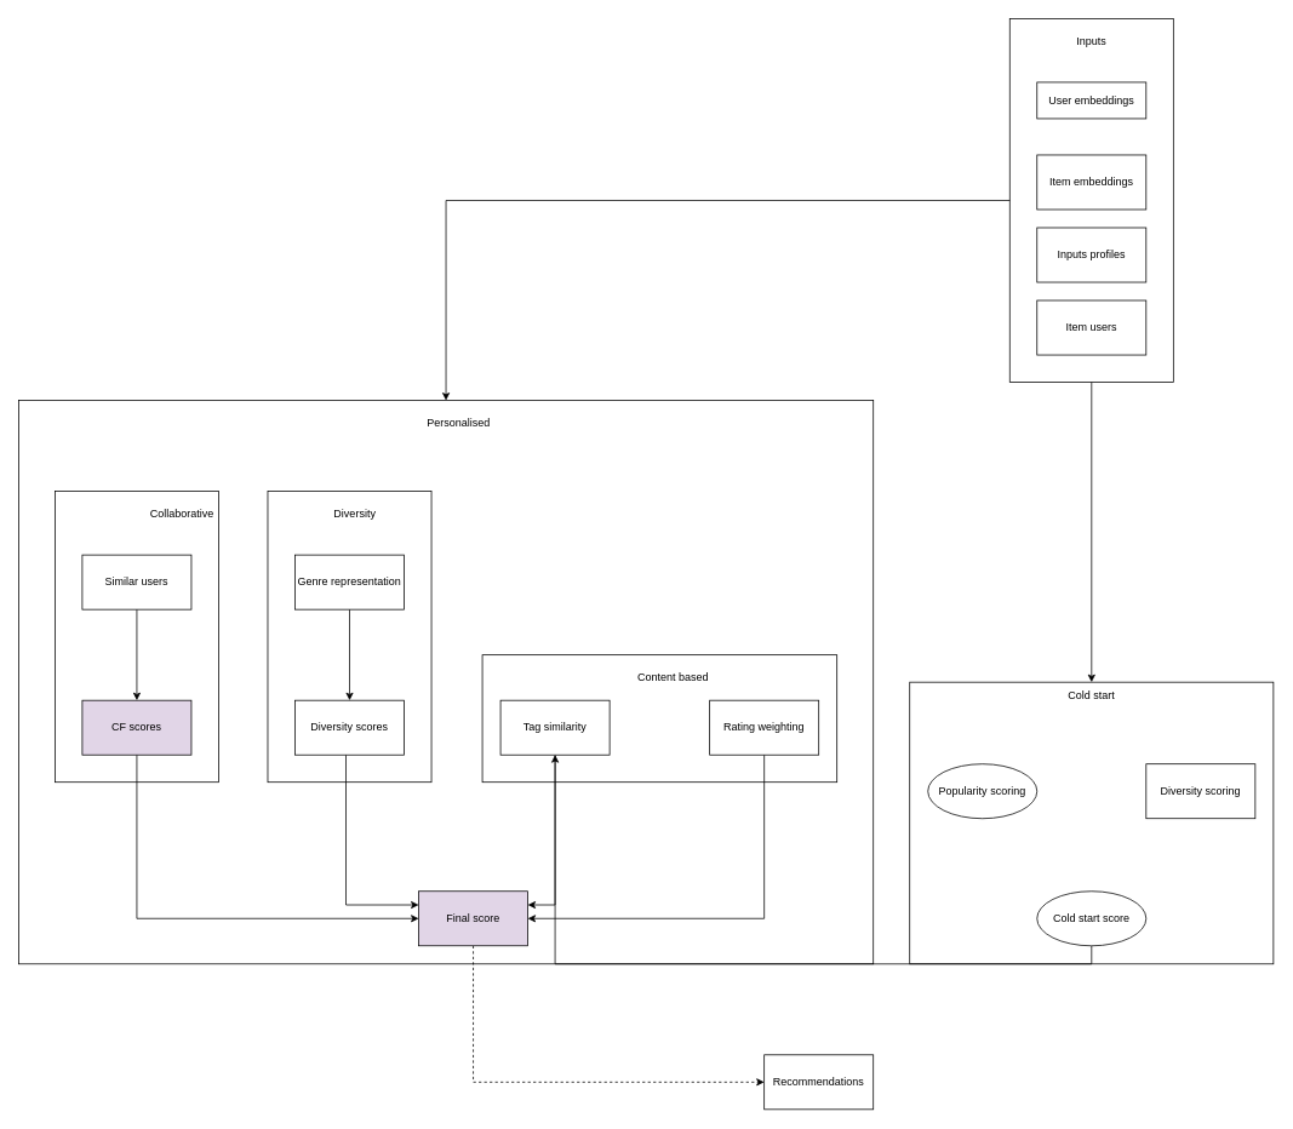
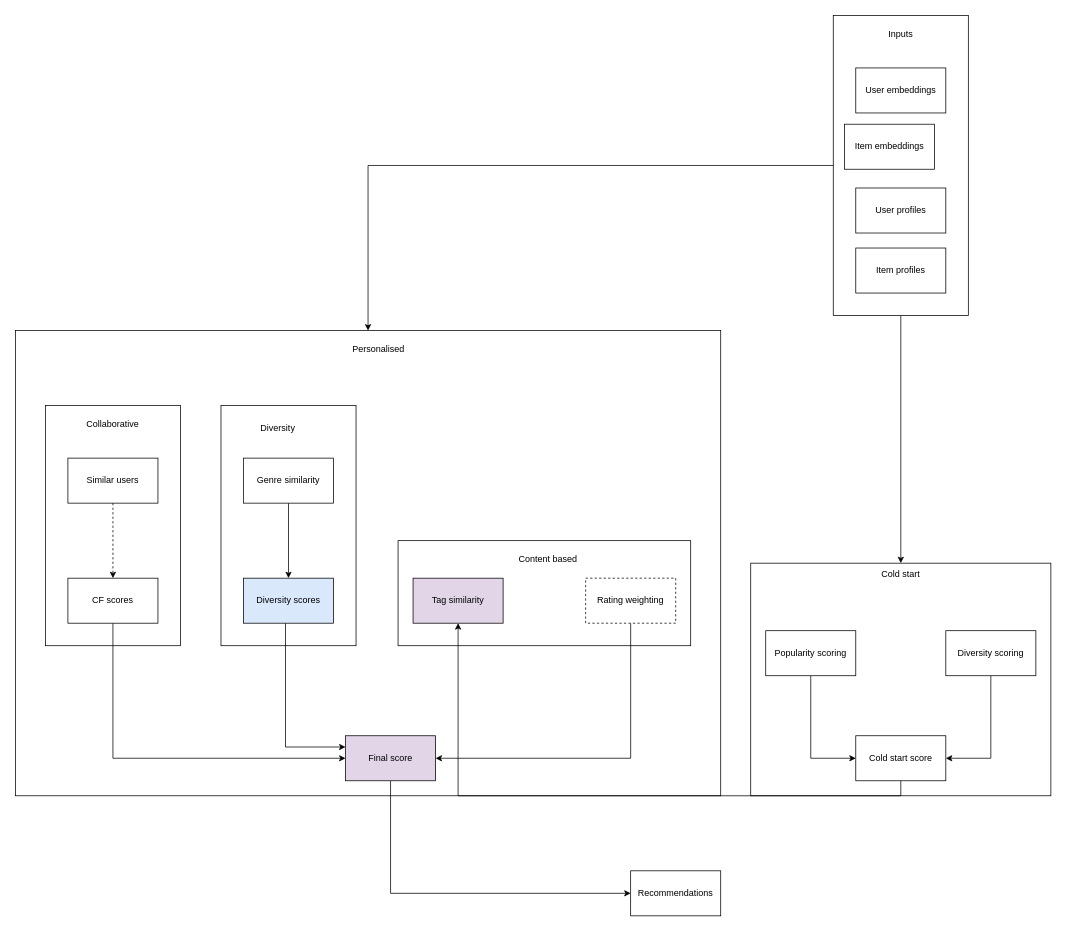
  <mxCell id="0" />
  <mxCell id="1" parent="0" />
- <mxCell id="2" style="edgeStyle=orthogonalEdgeStyle;rounded=0;orthogonalLoop=1;jettySize=auto;html=1;entryX=0.5;entryY=0;entryDx=0;entryDy=0;" edge="1" parent="1" source="3" target="7"><mxGeometry relative="1" as="geometry" /></mxCell>
+ <mxCell id="2" style="edgeStyle=orthogonalEdgeStyle;rounded=0;orthogonalLoop=1;jettySize=auto;html=1;entryX=0.5;entryY=0;entryDx=0;entryDy=0;dashed=1;" edge="1" parent="1" source="3" target="7"><mxGeometry relative="1" as="geometry" /></mxCell>
  <mxCell id="3" value="Similar users" style="rounded=0;whiteSpace=wrap;html=1;" vertex="1" parent="1"><mxGeometry x="90" y="610" width="120" height="60" as="geometry" /></mxCell>
  <mxCell id="4" style="edgeStyle=orthogonalEdgeStyle;rounded=0;orthogonalLoop=1;jettySize=auto;html=1;entryX=0.5;entryY=0;entryDx=0;entryDy=0;" edge="1" parent="1" source="5" target="9"><mxGeometry relative="1" as="geometry" /></mxCell>
- <mxCell id="5" value="Genre representation" style="rounded=0;whiteSpace=wrap;html=1;" vertex="1" parent="1"><mxGeometry x="324" y="610" width="120" height="60" as="geometry" /></mxCell>
+ <mxCell id="5" value="Genre similarity" style="rounded=0;whiteSpace=wrap;html=1;" vertex="1" parent="1"><mxGeometry x="324" y="610" width="120" height="60" as="geometry" /></mxCell>
  <mxCell id="6" style="edgeStyle=orthogonalEdgeStyle;rounded=0;orthogonalLoop=1;jettySize=auto;html=1;entryX=0;entryY=0.5;entryDx=0;entryDy=0;" edge="1" parent="1" source="7" target="15"><mxGeometry relative="1" as="geometry"><Array as="points"><mxPoint x="150" y="1010" /></Array></mxGeometry></mxCell>
- <mxCell id="7" value="CF scores" style="rounded=0;whiteSpace=wrap;html=1;fillColor=#e1d5e7;" vertex="1" parent="1"><mxGeometry x="90" y="770" width="120" height="60" as="geometry" /></mxCell>
+ <mxCell id="7" value="CF scores" style="rounded=0;whiteSpace=wrap;html=1;" vertex="1" parent="1"><mxGeometry x="90" y="770" width="120" height="60" as="geometry" /></mxCell>
  <mxCell id="8" style="edgeStyle=orthogonalEdgeStyle;rounded=0;orthogonalLoop=1;jettySize=auto;html=1;entryX=0;entryY=0.25;entryDx=0;entryDy=0;" edge="1" parent="1" source="9" target="15"><mxGeometry relative="1" as="geometry"><Array as="points"><mxPoint x="380" y="995" /></Array></mxGeometry></mxCell>
- <mxCell id="9" value="Diversity scores" style="rounded=0;whiteSpace=wrap;html=1;" vertex="1" parent="1"><mxGeometry x="324" y="770" width="120" height="60" as="geometry" /></mxCell>
- <mxCell id="10" style="edgeStyle=orthogonalEdgeStyle;rounded=0;orthogonalLoop=1;jettySize=auto;html=1;entryX=1;entryY=0.25;entryDx=0;entryDy=0;" edge="1" parent="1" source="11" target="15"><mxGeometry relative="1" as="geometry" /></mxCell>
- <mxCell id="11" value="Tag similarity" style="rounded=0;whiteSpace=wrap;html=1;" vertex="1" parent="1"><mxGeometry x="550" y="770" width="120" height="60" as="geometry" /></mxCell>
+ <mxCell id="9" value="Diversity scores" style="rounded=0;whiteSpace=wrap;html=1;fillColor=#dae8fc;" vertex="1" parent="1"><mxGeometry x="324" y="770" width="120" height="60" as="geometry" /></mxCell>
+ <mxCell id="11" value="Tag similarity" style="rounded=0;whiteSpace=wrap;html=1;fillColor=#e1d5e7;" vertex="1" parent="1"><mxGeometry x="550" y="770" width="120" height="60" as="geometry" /></mxCell>
  <mxCell id="12" style="edgeStyle=orthogonalEdgeStyle;rounded=0;orthogonalLoop=1;jettySize=auto;html=1;entryX=1;entryY=0.5;entryDx=0;entryDy=0;" edge="1" parent="1" source="13" target="15"><mxGeometry relative="1" as="geometry"><Array as="points"><mxPoint x="840" y="1010" /></Array></mxGeometry></mxCell>
- <mxCell id="13" value="Rating weighting" style="rounded=0;whiteSpace=wrap;html=1;" vertex="1" parent="1"><mxGeometry x="780" y="770" width="120" height="60" as="geometry" /></mxCell>
- <mxCell id="14" style="edgeStyle=orthogonalEdgeStyle;rounded=0;orthogonalLoop=1;jettySize=auto;html=1;entryX=0;entryY=0.5;entryDx=0;entryDy=0;dashed=1;" edge="1" parent="1" source="15" target="35"><mxGeometry relative="1" as="geometry"><Array as="points"><mxPoint x="520" y="1190" /></Array></mxGeometry></mxCell>
+ <mxCell id="13" value="Rating weighting" style="rounded=0;whiteSpace=wrap;html=1;dashed=1;" vertex="1" parent="1"><mxGeometry x="780" y="770" width="120" height="60" as="geometry" /></mxCell>
+ <mxCell id="14" style="edgeStyle=orthogonalEdgeStyle;rounded=0;orthogonalLoop=1;jettySize=auto;html=1;entryX=0;entryY=0.5;entryDx=0;entryDy=0;" edge="1" parent="1" source="15" target="35"><mxGeometry relative="1" as="geometry"><Array as="points"><mxPoint x="520" y="1190" /></Array></mxGeometry></mxCell>
  <mxCell id="15" value="Final score" style="rounded=0;whiteSpace=wrap;html=1;fillColor=#e1d5e7;" vertex="1" parent="1"><mxGeometry x="460" y="980" width="120" height="60" as="geometry" /></mxCell>
  <mxCell id="16" value="" style="rounded=0;whiteSpace=wrap;html=1;fillColor=none;" vertex="1" parent="1"><mxGeometry x="60" y="540" width="180" height="320" as="geometry" /></mxCell>
- <mxCell id="17" value="Collaborative" style="text;html=1;align=center;verticalAlign=middle;whiteSpace=wrap;rounded=0;" vertex="1" parent="1"><mxGeometry x="170" y="550" width="60" height="30" as="geometry" /></mxCell>
- <mxCell id="18" value="Diversity" style="text;html=1;align=center;verticalAlign=middle;whiteSpace=wrap;rounded=0;" vertex="1" parent="1"><mxGeometry x="360" y="550" width="60" height="30" as="geometry" /></mxCell>
- <mxCell id="19" value="Content based" style="text;html=1;align=center;verticalAlign=middle;whiteSpace=wrap;rounded=0;" vertex="1" parent="1"><mxGeometry x="690" y="730" width="100" height="30" as="geometry" /></mxCell>
- <mxCell id="21" value="Popularity scoring" style="ellipse;whiteSpace=wrap;html=1;" vertex="1" parent="1"><mxGeometry x="1020" y="840" width="120" height="60" as="geometry" /></mxCell>
+ <mxCell id="17" value="Collaborative" style="text;html=1;align=center;verticalAlign=middle;whiteSpace=wrap;rounded=0;" vertex="1" parent="1"><mxGeometry x="120" y="550" width="60" height="30" as="geometry" /></mxCell>
+ <mxCell id="18" value="Diversity" style="text;html=1;align=center;verticalAlign=middle;whiteSpace=wrap;rounded=0;" vertex="1" parent="1"><mxGeometry x="340" y="555" width="60" height="30" as="geometry" /></mxCell>
+ <mxCell id="19" value="Content based" style="text;html=1;align=center;verticalAlign=middle;whiteSpace=wrap;rounded=0;" vertex="1" parent="1"><mxGeometry x="680" y="730" width="100" height="30" as="geometry" /></mxCell>
+ <mxCell id="20" style="edgeStyle=orthogonalEdgeStyle;rounded=0;orthogonalLoop=1;jettySize=auto;html=1;entryX=0;entryY=0.5;entryDx=0;entryDy=0;" edge="1" parent="1" source="21" target="26"><mxGeometry relative="1" as="geometry" /></mxCell>
+ <mxCell id="21" value="Popularity scoring" style="rounded=0;whiteSpace=wrap;html=1;" vertex="1" parent="1"><mxGeometry x="1020" y="840" width="120" height="60" as="geometry" /></mxCell>
+ <mxCell id="22" style="edgeStyle=orthogonalEdgeStyle;rounded=0;orthogonalLoop=1;jettySize=auto;html=1;entryX=1;entryY=0.5;entryDx=0;entryDy=0;" edge="1" parent="1" source="23" target="26"><mxGeometry relative="1" as="geometry" /></mxCell>
  <mxCell id="23" value="Diversity scoring" style="rounded=0;whiteSpace=wrap;html=1;" vertex="1" parent="1"><mxGeometry x="1260" y="840" width="120" height="60" as="geometry" /></mxCell>
  <mxCell id="24" value="Cold start" style="text;html=1;align=center;verticalAlign=middle;whiteSpace=wrap;rounded=0;" vertex="1" parent="1"><mxGeometry x="1150" y="750" width="100" height="30" as="geometry" /></mxCell>
  <mxCell id="25" style="edgeStyle=orthogonalEdgeStyle;rounded=0;orthogonalLoop=1;jettySize=auto;html=1;exitX=0.5;exitY=1;exitDx=0;exitDy=0;" edge="1" parent="1" source="26" target="11"><mxGeometry relative="1" as="geometry" /></mxCell>
- <mxCell id="26" value="Cold start score" style="ellipse;whiteSpace=wrap;html=1;" vertex="1" parent="1"><mxGeometry x="1140" y="980" width="120" height="60" as="geometry" /></mxCell>
- <mxCell id="27" value="User embeddings" style="rounded=0;whiteSpace=wrap;html=1;" vertex="1" parent="1"><mxGeometry x="1140" y="90" width="120" height="40" as="geometry" /></mxCell>
- <mxCell id="28" value="Item embeddings" style="rounded=0;whiteSpace=wrap;html=1;" vertex="1" parent="1"><mxGeometry x="1140" y="170" width="120" height="60" as="geometry" /></mxCell>
+ <mxCell id="26" value="Cold start score" style="rounded=0;whiteSpace=wrap;html=1;" vertex="1" parent="1"><mxGeometry x="1140" y="980" width="120" height="60" as="geometry" /></mxCell>
+ <mxCell id="27" value="User embeddings" style="rounded=0;whiteSpace=wrap;html=1;" vertex="1" parent="1"><mxGeometry x="1140" y="90" width="120" height="60" as="geometry" /></mxCell>
+ <mxCell id="28" value="Item embeddings" style="rounded=0;whiteSpace=wrap;html=1;" vertex="1" parent="1"><mxGeometry x="1125" y="165" width="120" height="60" as="geometry" /></mxCell>
  <mxCell id="29" value="Inputs" style="text;html=1;align=center;verticalAlign=middle;whiteSpace=wrap;rounded=0;" vertex="1" parent="1"><mxGeometry x="1170" y="30" width="60" height="30" as="geometry" /></mxCell>
- <mxCell id="30" value="Inputs profiles" style="rounded=0;whiteSpace=wrap;html=1;" vertex="1" parent="1"><mxGeometry x="1140" y="250" width="120" height="60" as="geometry" /></mxCell>
- <mxCell id="31" value="Item users" style="rounded=0;whiteSpace=wrap;html=1;" vertex="1" parent="1"><mxGeometry x="1140" y="330" width="120" height="60" as="geometry" /></mxCell>
+ <mxCell id="30" value="User profiles" style="rounded=0;whiteSpace=wrap;html=1;" vertex="1" parent="1"><mxGeometry x="1140" y="250" width="120" height="60" as="geometry" /></mxCell>
+ <mxCell id="31" value="Item profiles" style="rounded=0;whiteSpace=wrap;html=1;" vertex="1" parent="1"><mxGeometry x="1140" y="330" width="120" height="60" as="geometry" /></mxCell>
  <mxCell id="32" style="edgeStyle=orthogonalEdgeStyle;rounded=0;orthogonalLoop=1;jettySize=auto;html=1;entryX=0.5;entryY=0;entryDx=0;entryDy=0;" edge="1" parent="1" source="34" target="39"><mxGeometry relative="1" as="geometry" /></mxCell>
  <mxCell id="33" style="edgeStyle=orthogonalEdgeStyle;rounded=0;orthogonalLoop=1;jettySize=auto;html=1;entryX=0.5;entryY=0;entryDx=0;entryDy=0;" edge="1" parent="1" source="34" target="38"><mxGeometry relative="1" as="geometry" /></mxCell>
  <mxCell id="34" value="" style="rounded=0;whiteSpace=wrap;html=1;fillColor=none;" vertex="1" parent="1"><mxGeometry x="1110" y="20" width="180" height="400" as="geometry" /></mxCell>
  <mxCell id="35" value="Recommendations" style="rounded=0;whiteSpace=wrap;html=1;" vertex="1" parent="1"><mxGeometry x="840" y="1160" width="120" height="60" as="geometry" /></mxCell>
  <mxCell id="36" value="" style="rounded=0;whiteSpace=wrap;html=1;fillColor=none;" vertex="1" parent="1"><mxGeometry x="294" y="540" width="180" height="320" as="geometry" /></mxCell>
  <mxCell id="37" value="" style="rounded=0;whiteSpace=wrap;html=1;fillColor=none;" vertex="1" parent="1"><mxGeometry x="530" y="720" width="390" height="140" as="geometry" /></mxCell>
  <mxCell id="38" value="" style="rounded=0;whiteSpace=wrap;html=1;fillColor=none;" vertex="1" parent="1"><mxGeometry x="1000" y="750" width="400" height="310" as="geometry" /></mxCell>
  <mxCell id="39" value="" style="rounded=0;whiteSpace=wrap;html=1;fillColor=none;" vertex="1" parent="1"><mxGeometry x="20" width="940" height="620" as="geometry" y="440" /></mxCell>
  <mxCell id="40" value="Personalised" style="text;html=1;align=center;verticalAlign=middle;whiteSpace=wrap;rounded=0;" vertex="1" parent="1"><mxGeometry x="474" y="450" width="60" height="30" as="geometry" /></mxCell>
